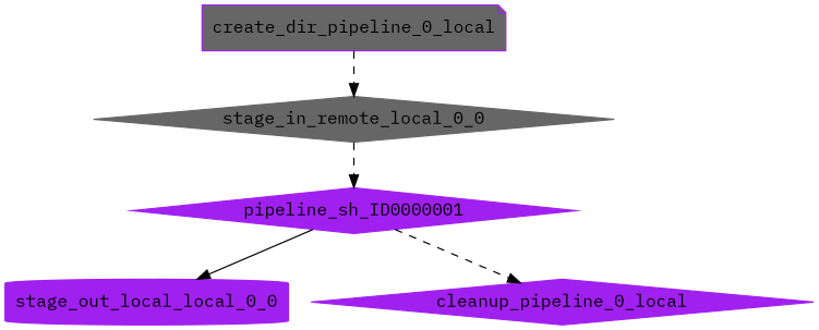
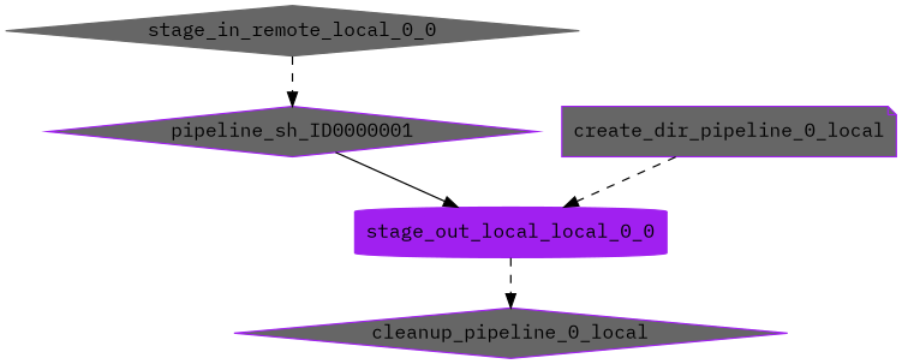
  digraph {
    fontname="IBM Plex Mono"
    node [color=purple fontname="IBM Plex Mono" shape=diamond style=filled]
    edge [arrowhead=normal arrowsize=1.0 fontname="IBM Plex Mono" style=dashed]
    n1 [color=gray40 label=stage_in_remote_local_0_0]
-   n2 [label=pipeline_sh_ID0000001]
+   n2 [label=pipeline_sh_ID0000001 fillcolor=gray40]
    n3 [label=stage_out_local_local_0_0 shape=cylinder]
    n4 [fillcolor=gray40 label=create_dir_pipeline_0_local shape=note]
-   n5 [label=cleanup_pipeline_0_local]
+   n5 [label=cleanup_pipeline_0_local fillcolor=gray40]
    n1 -> n2
    n2 -> n3 [style=solid]
-   n2 -> n5
-   n4 -> n1
+   n3 -> n5
+   n4 -> n3
  }
